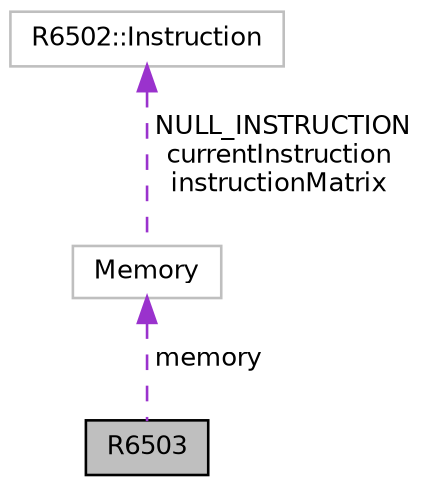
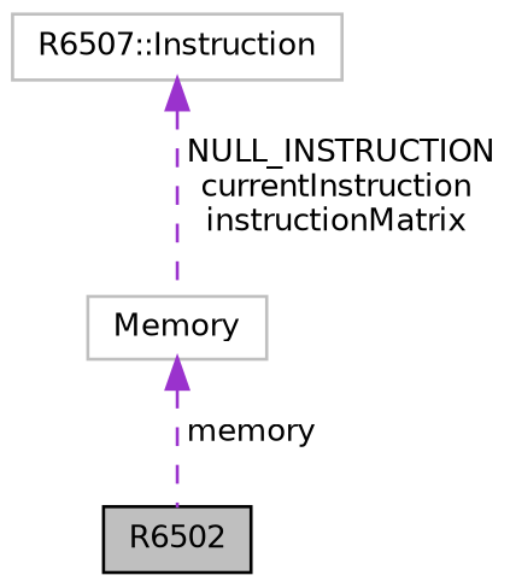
  digraph {
    node [color=grey75 fillcolor=white fontname=Helvetica fontsize=10 shape=record style=filled]
    edge [color=darkorchid3 dir=back fontname=Helvetica fontsize=10 labelfontname=Helvetica labelfontsize=10 style=dashed]
-   n1 [color=black fillcolor=grey75 fontcolor=black height=0.2 label=R6503 width=0.4]
+   n1 [color=black fillcolor=grey75 fontcolor=black height=0.2 label=R6502 width=0.4]
    n2 [height=0.2 label=Memory width=0.4]
-   n3 [height=0.2 label="R6502::Instruction" width=0.4]
+   n3 [height=0.2 label="R6507::Instruction" width=0.4]
    n2 -> n1 [label=" memory"]
    n3 -> n2 [label=" NULL_INSTRUCTION\ncurrentInstruction\ninstructionMatrix"]
  }
